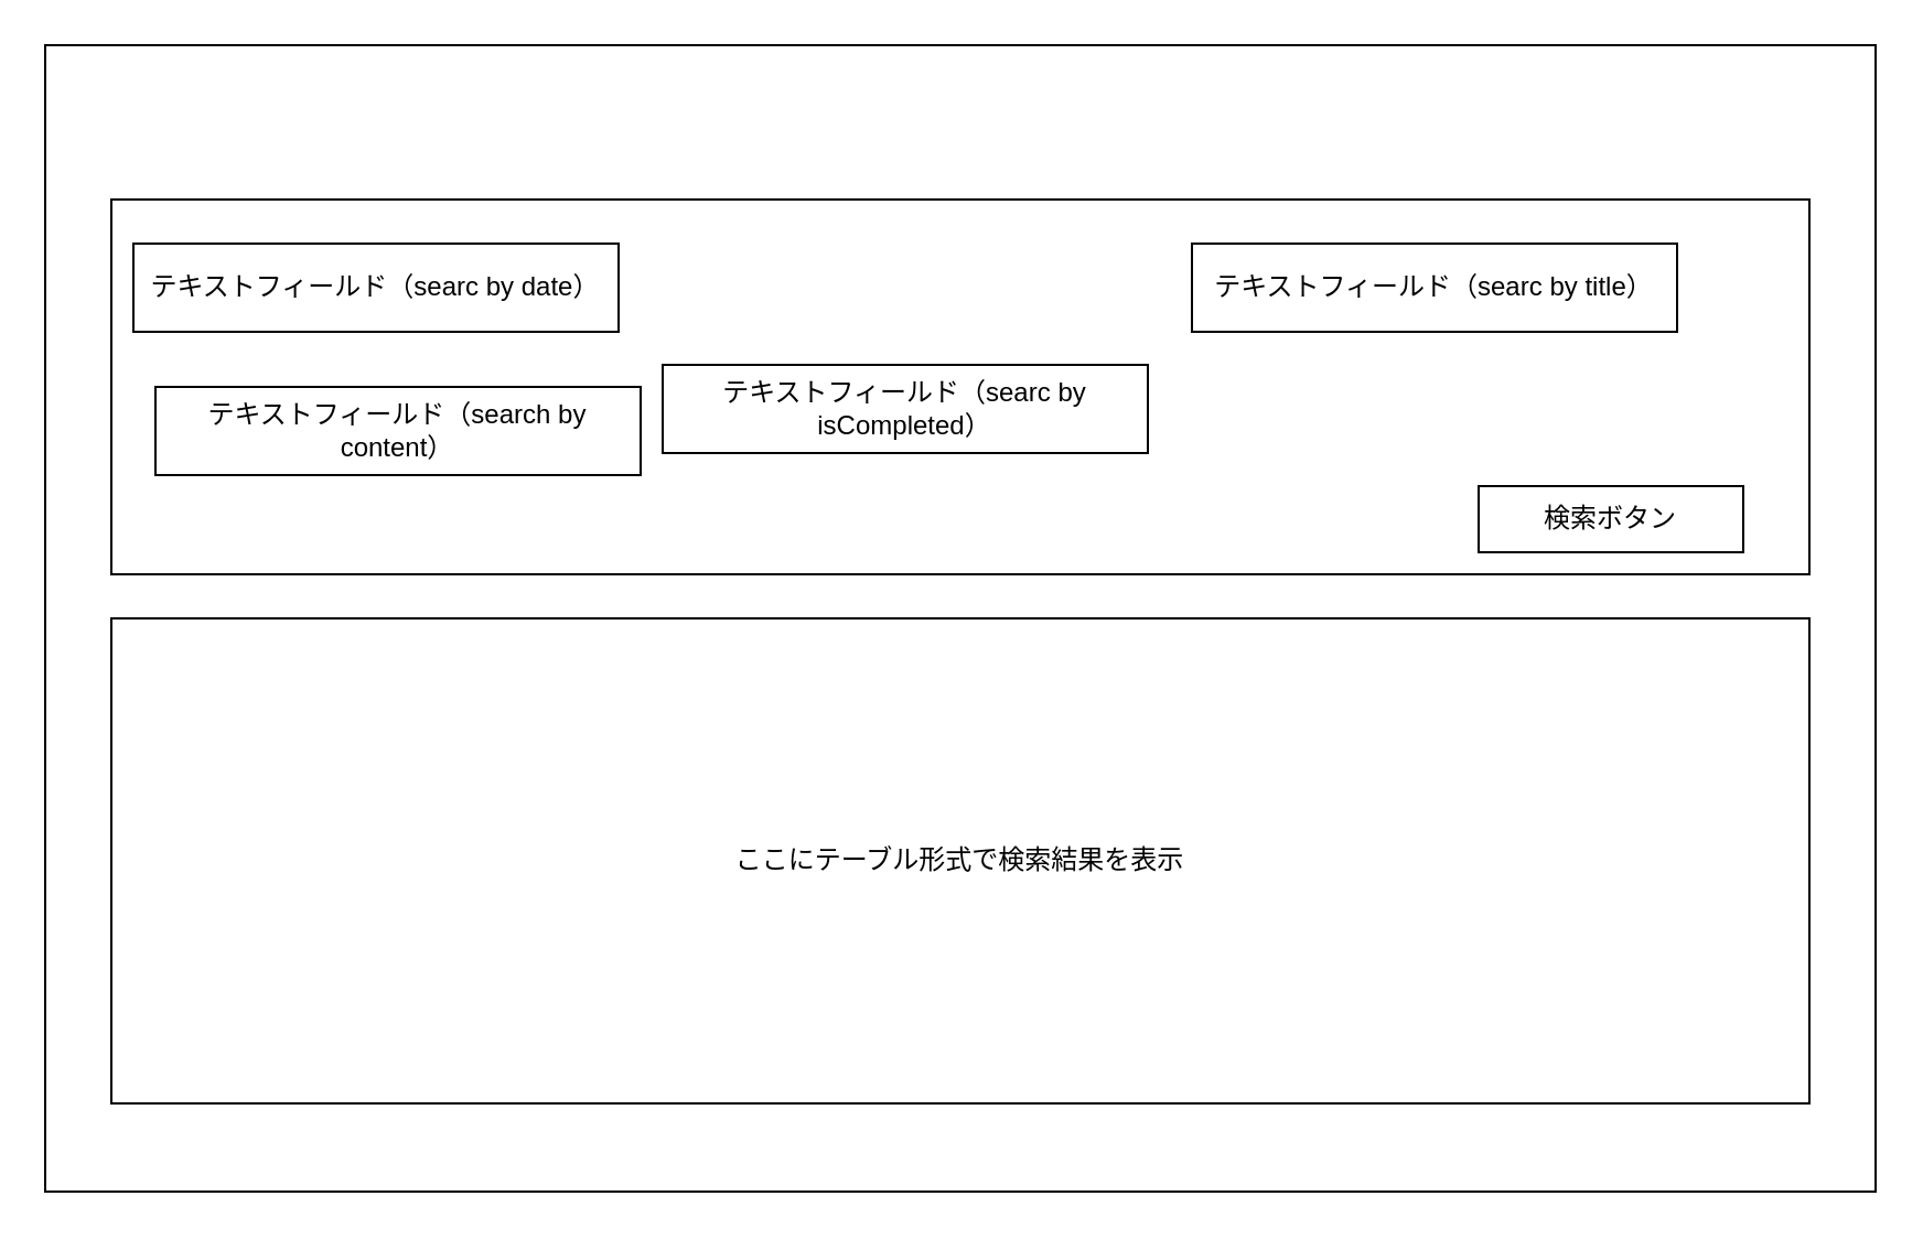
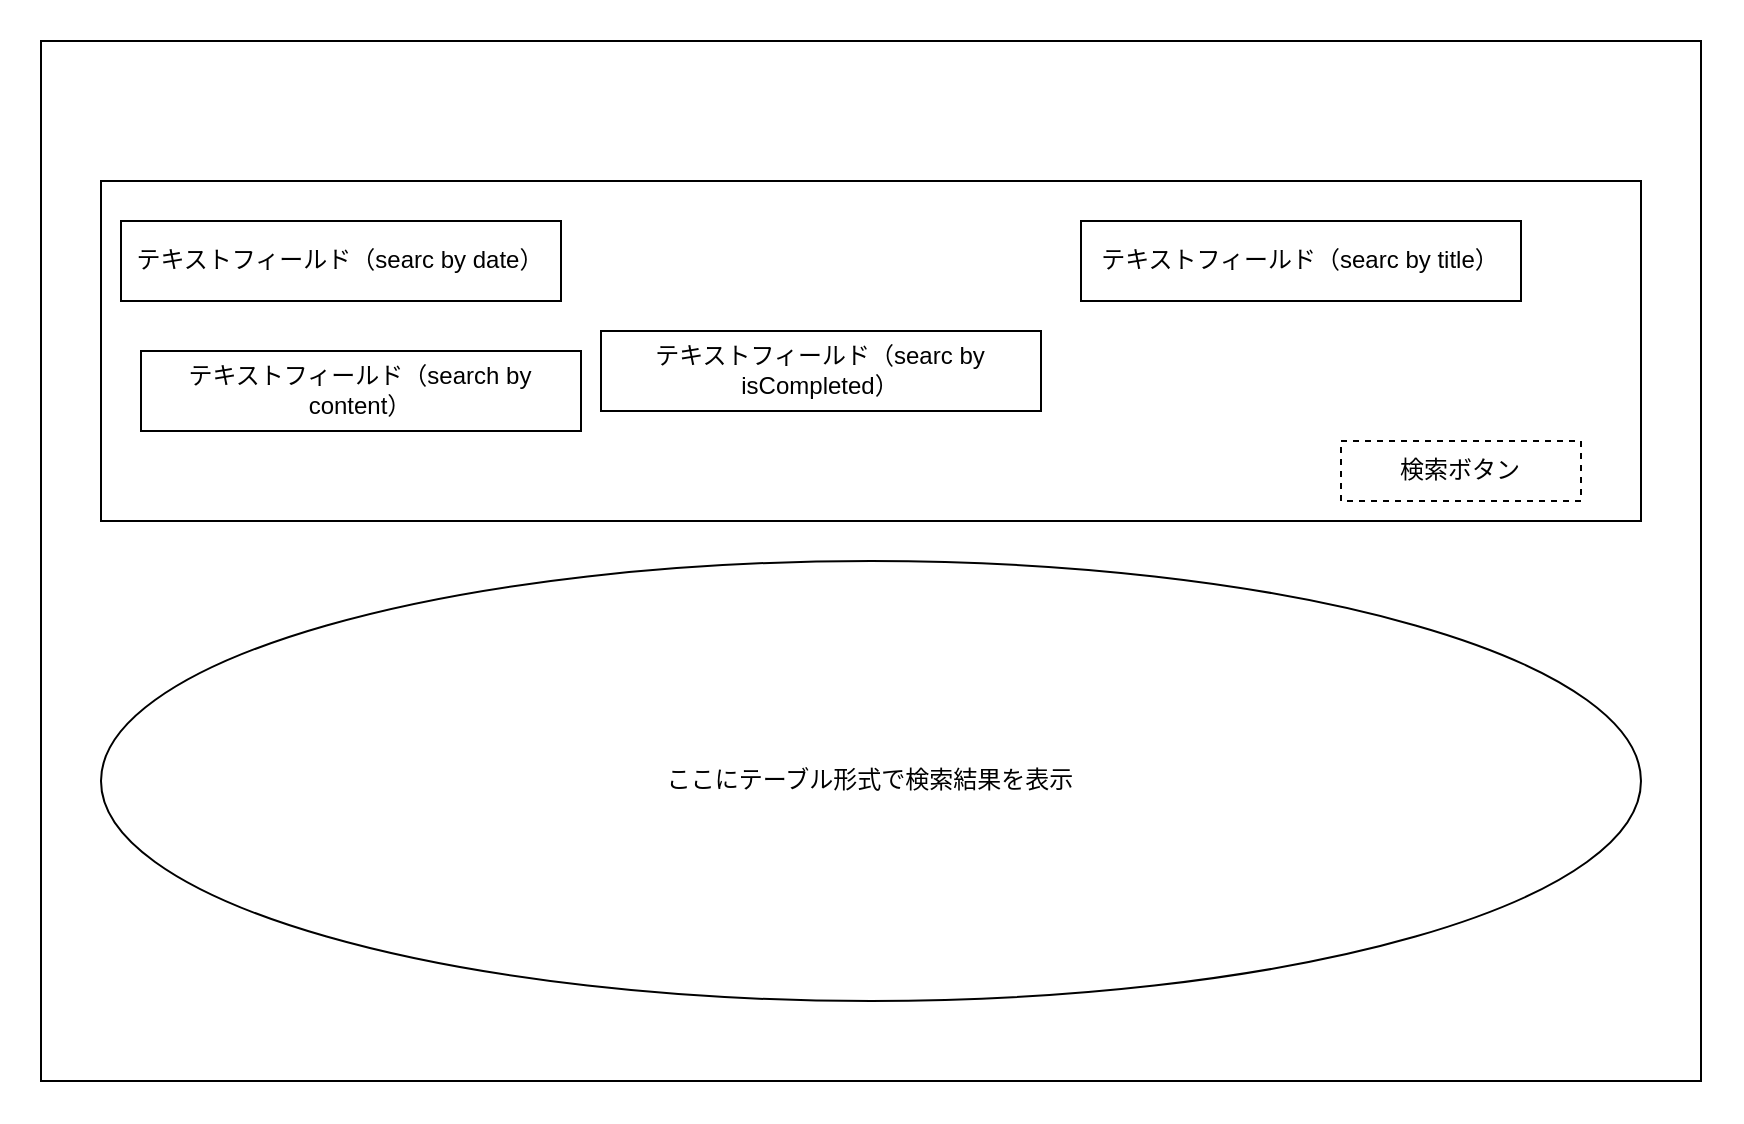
  <mxCell id="0" />
  <mxCell id="1" parent="0" />
  <mxCell id="2" value="" style="rounded=0;whiteSpace=wrap;html=1;" vertex="1" parent="1"><mxGeometry x="20" y="20" width="830" height="520" as="geometry" /></mxCell>
  <mxCell id="3" value="" style="rounded=0;whiteSpace=wrap;html=1;" vertex="1" parent="1"><mxGeometry x="50" y="90" width="770" height="170" as="geometry" /></mxCell>
- <mxCell id="4" value="検索ボタン" style="rounded=0;whiteSpace=wrap;html=1;" vertex="1" parent="1"><mxGeometry x="670" y="220" width="120" height="30" as="geometry" /></mxCell>
+ <mxCell id="4" value="検索ボタン" style="rounded=0;whiteSpace=wrap;html=1;dashed=1;" vertex="1" parent="1"><mxGeometry x="670" y="220" width="120" height="30" as="geometry" /></mxCell>
  <mxCell id="5" value="テキストフィールド（searc by date）" style="rounded=0;whiteSpace=wrap;html=1;" vertex="1" parent="1"><mxGeometry x="60" y="110" width="220" height="40" as="geometry" /></mxCell>
  <mxCell id="6" value="テキストフィールド（searc by isCompleted）" style="rounded=0;whiteSpace=wrap;html=1;" vertex="1" parent="1"><mxGeometry x="300" y="165" width="220" height="40" as="geometry" /></mxCell>
  <mxCell id="7" value="テキストフィールド（searc by title）" style="rounded=0;whiteSpace=wrap;html=1;" vertex="1" parent="1"><mxGeometry x="540" y="110" width="220" height="40" as="geometry" /></mxCell>
  <mxCell id="8" value="テキストフィールド（search by content）" style="rounded=0;whiteSpace=wrap;html=1;" vertex="1" parent="1"><mxGeometry x="70" y="175" width="220" height="40" as="geometry" /></mxCell>
- <mxCell id="9" value="ここにテーブル形式で検索結果を表示" style="rounded=0;whiteSpace=wrap;html=1;" vertex="1" parent="1"><mxGeometry x="50" y="280" width="770" height="220" as="geometry" /></mxCell>
+ <mxCell id="9" value="ここにテーブル形式で検索結果を表示" style="ellipse;whiteSpace=wrap;html=1;" vertex="1" parent="1"><mxGeometry x="50" y="280" width="770" height="220" as="geometry" /></mxCell>
